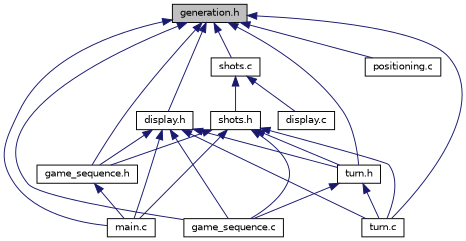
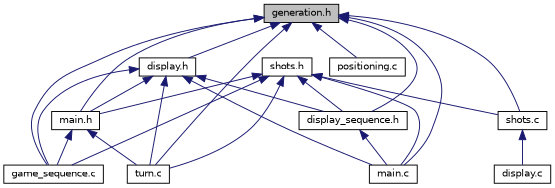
  digraph {
    node [color=black fillcolor=white fontname=Helvetica fontsize=10 shape=record style=filled]
    edge [color=midnightblue dir=back fontname=Helvetica fontsize=10 labelfontname=Helvetica labelfontsize=10 style=solid]
    n1 [fillcolor=grey75 fontcolor=black height=0.2 label="generation.h" width=0.4]
    n2 [height=0.2 label="display.h" width=0.4]
    n3 [height=0.2 label="game_sequence.c" width=0.4]
-   n4 [height=0.2 label="game_sequence.h" width=0.4]
+   n4 [height=0.2 label="display_sequence.h" width=0.4]
    n5 [height=0.2 label="main.c" width=0.4]
    n6 [height=0.2 label="turn.c" width=0.4]
-   n7 [height=0.2 label="turn.h" width=0.4]
+   n7 [height=0.2 label="main.h" width=0.4]
    n8 [height=0.2 label="positioning.c" width=0.4]
    n9 [height=0.2 label="shots.c" width=0.4]
    n10 [height=0.2 label="display.c" width=0.4]
    n11 [height=0.2 label="shots.h" width=0.4]
    n1 -> n2
    n1 -> n3
    n1 -> n4
    n1 -> n5
    n1 -> n6
    n1 -> n7
    n1 -> n8
    n1 -> n9
    n2 -> n3
    n2 -> n4
    n2 -> n5
    n2 -> n6
    n2 -> n7
    n4 -> n5
    n7 -> n3
    n7 -> n6
    n9 -> n10
    n11 -> n3
    n11 -> n4
    n11 -> n5
    n11 -> n6
    n11 -> n7
-   n9 -> n11
+   n11 -> n9
  }
